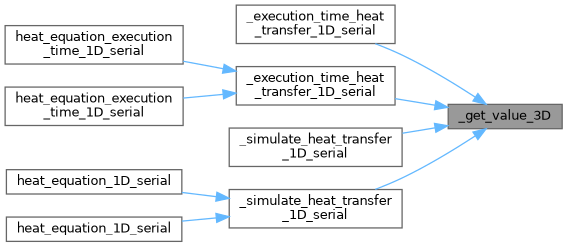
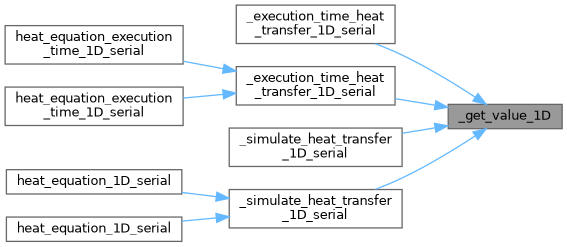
  digraph {
    rankdir=RL
    node [color=grey40 fillcolor=white fontname=Helvetica fontsize=10 shape=box style=filled]
    edge [color=steelblue1 dir=back fontname=Helvetica fontsize=10 labelfontname=Helvetica labelfontsize=10 style=solid]
-   n1 [color=gray40 fillcolor=grey60 fontcolor=black height=0.2 label=_get_value_3D width=0.4]
+   n1 [color=gray40 fillcolor=grey60 fontcolor=black height=0.2 label=_get_value_1D width=0.4]
    n2 [height=0.2 label="_execution_time_heat\l_transfer_1D_serial" width=0.4]
    n3 [height=0.2 label="_execution_time_heat\l_transfer_1D_serial" width=0.4]
    n4 [height=0.2 label="_simulate_heat_transfer\l_1D_serial" width=0.4]
    n5 [height=0.2 label="_simulate_heat_transfer\l_1D_serial" width=0.4]
    n6 [height=0.2 label="heat_equation_execution\l_time_1D_serial" width=0.4]
    n7 [height=0.2 label="heat_equation_execution\l_time_1D_serial" width=0.4]
    n8 [height=0.2 label=heat_equation_1D_serial width=0.4]
    n9 [height=0.2 label=heat_equation_1D_serial width=0.4]
    n1 -> n2
    n1 -> n3
    n1 -> n4
    n1 -> n5
    n3 -> n6
    n3 -> n7
    n5 -> n8
    n5 -> n9
  }
